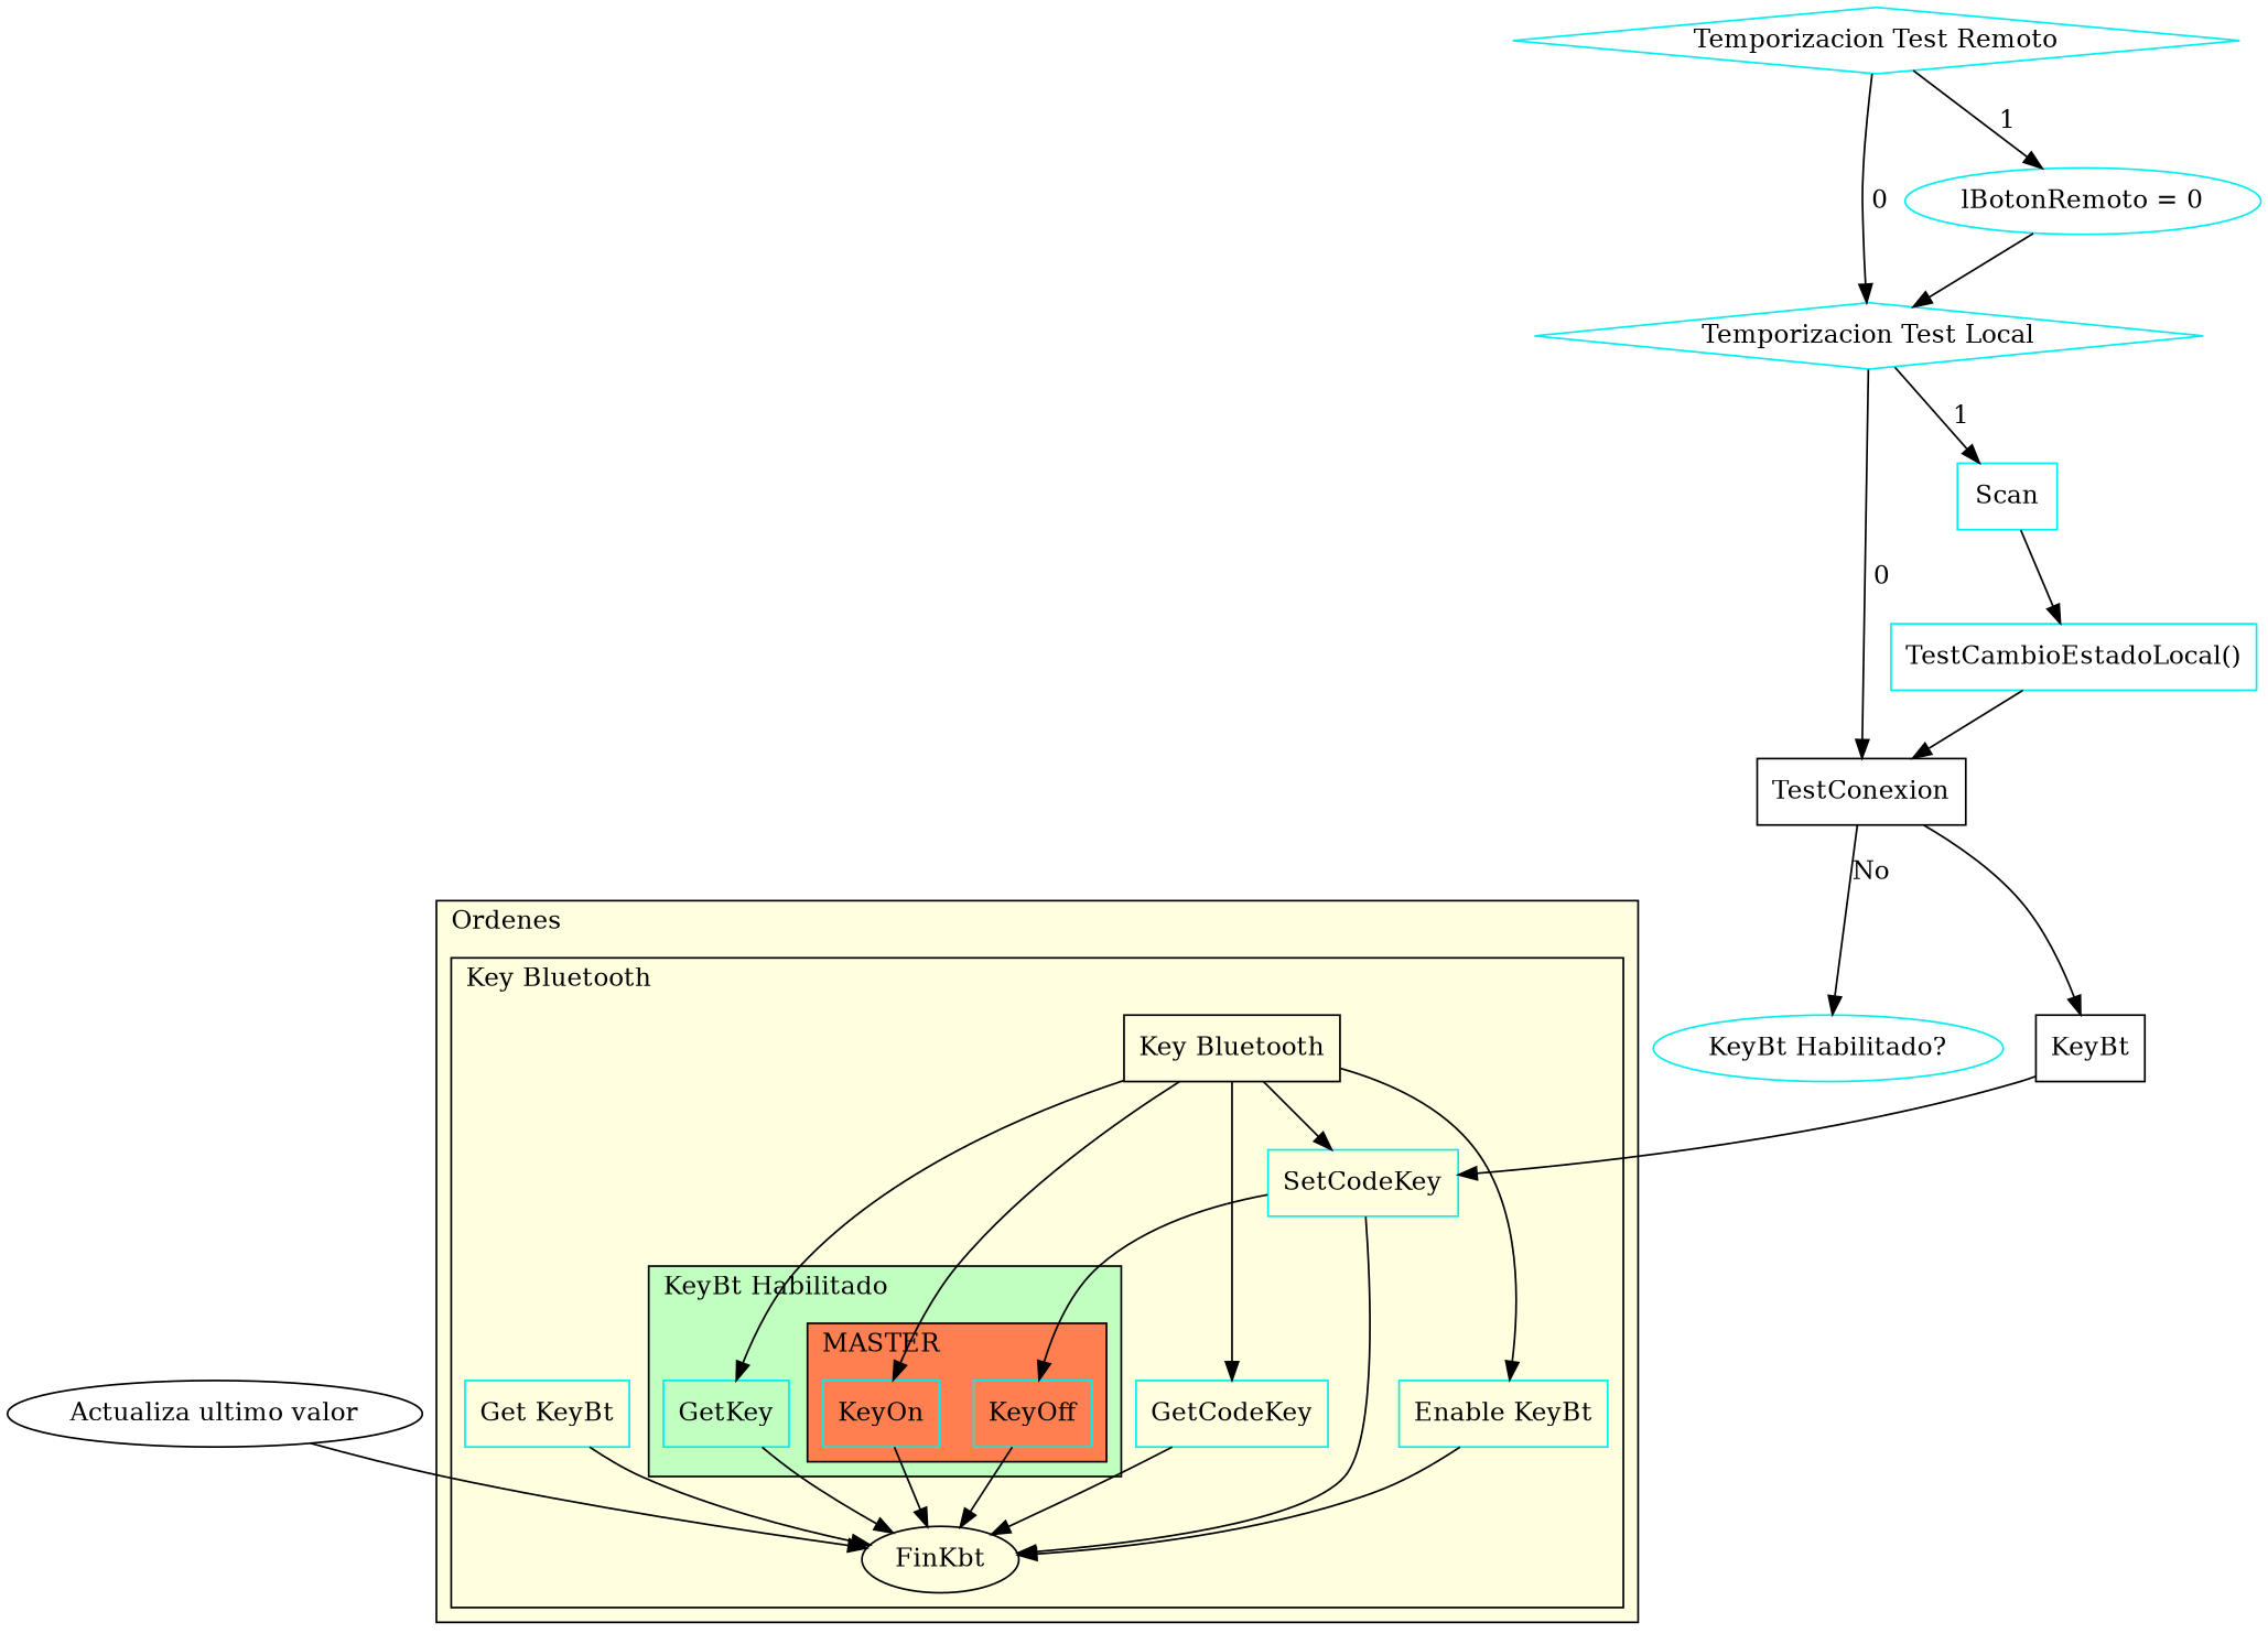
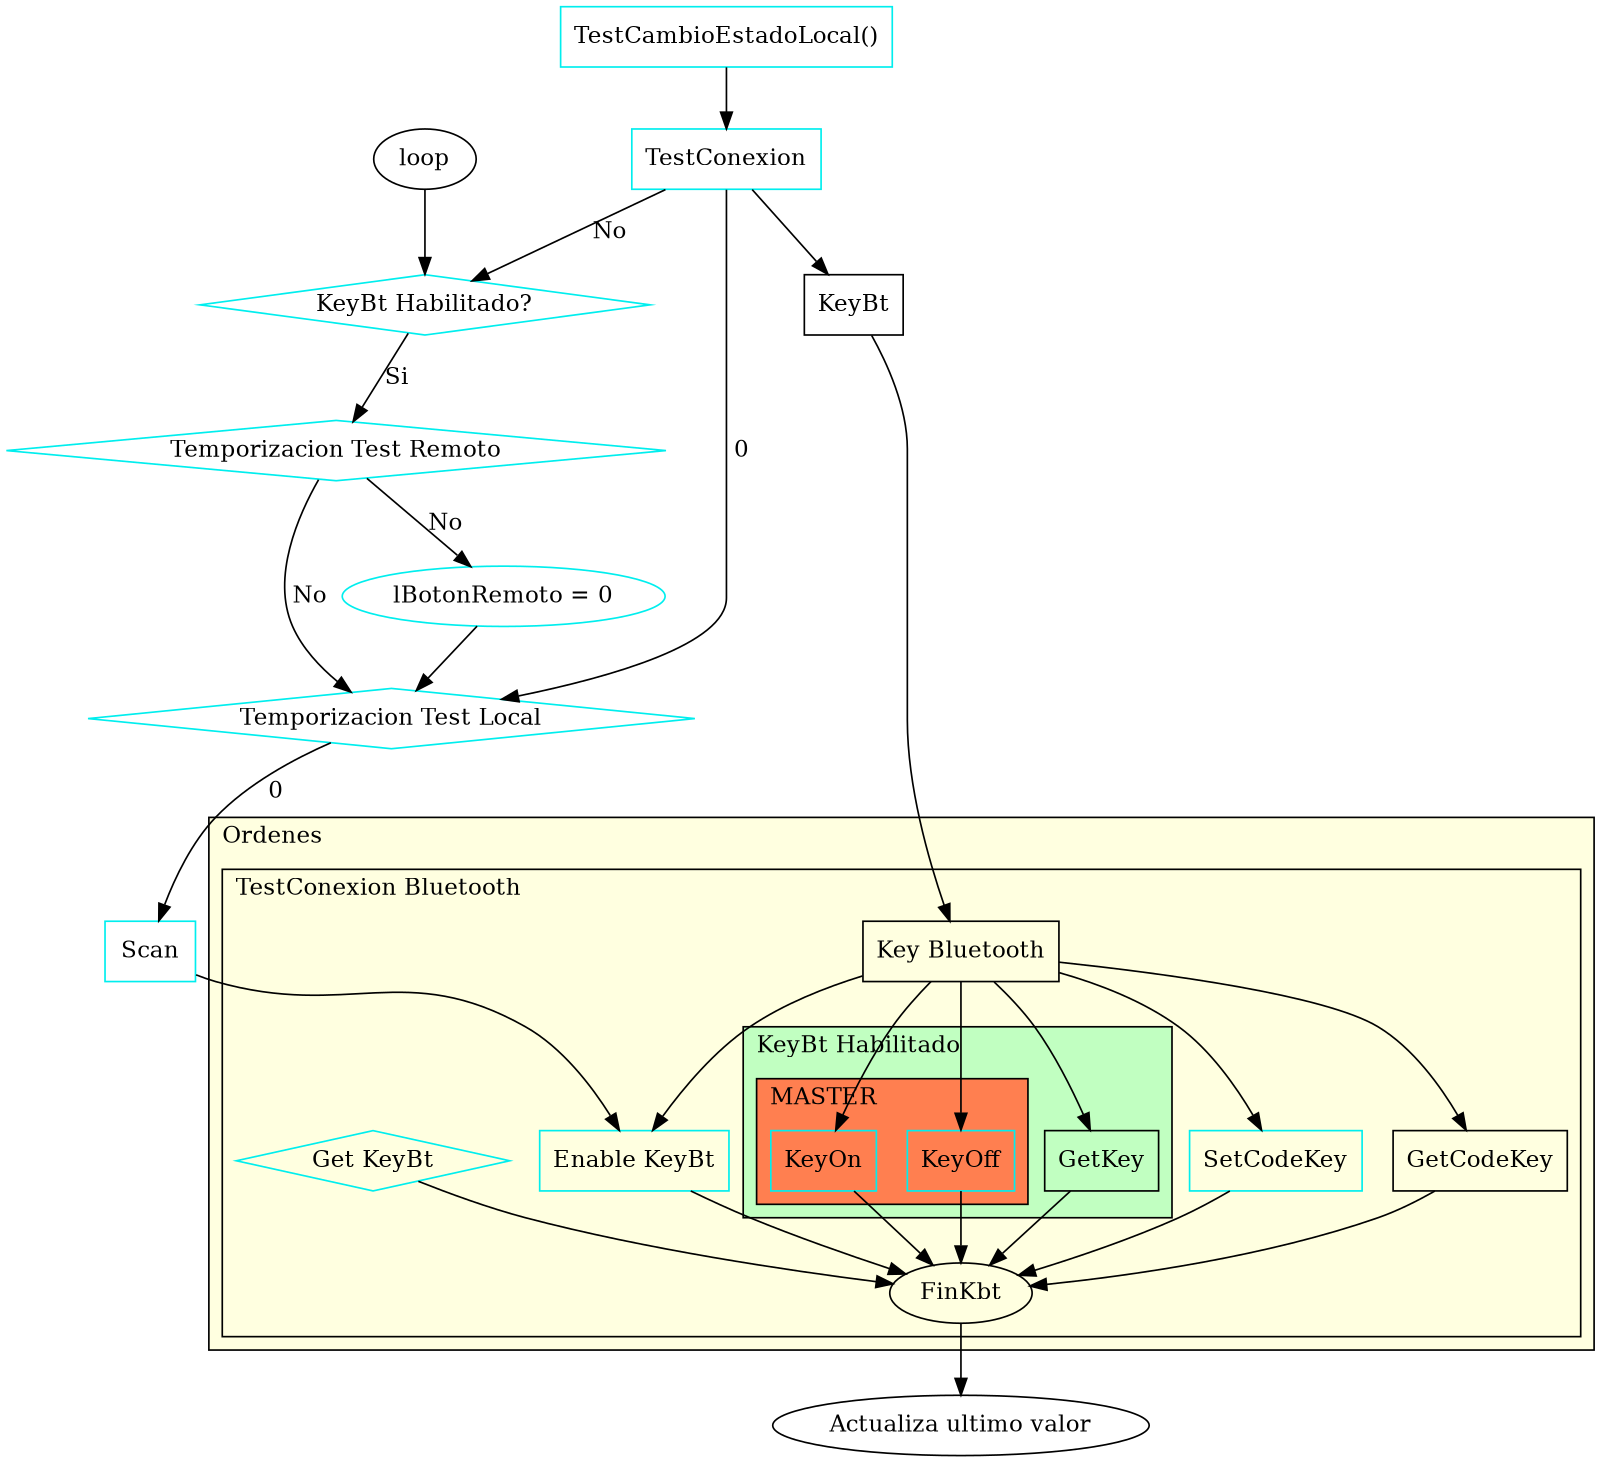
  digraph {
    node [color=cyan2 shape=box]
    n1 [label=KeyOn]
    n2 [label=KeyOff]
-   n3 [label=GetKey]
+   n3 [color=black label=GetKey]
    FinKbt [Label="Fin Kbt" color="" shape=""]
    n5 [label="Key Bluetooth" color=""]
    n6 [label=SetCodeKey]
-   n7 [label=GetCodeKey]
+   n7 [color=black label=GetCodeKey]
    n8 [label="Enable KeyBt"]
-   n9 [label="Get KeyBt"]
+   n9 [label="Get KeyBt" shape=diamond]
    n10 [label="Actualiza ultimo valor" color="" shape=""]
-   n12 [label="KeyBt Habilitado?" shape=ellipse]
+   n11 [label=loop color="" shape=""]
+   n12 [label="KeyBt Habilitado?" shape=diamond]
    n13 [label="Temporizacion Test Remoto" shape=diamond]
    n14 [label="Temporizacion Test Local" shape=diamond]
    n15 [label="lBotonRemoto = 0" shape=ellipse]
-   n16 [label=TestConexion color=""]
+   n16 [label=TestConexion]
    n17 [label=KeyBt color=""]
    n18 [label=Scan]
    n19 [label="TestCambioEstadoLocal()"]
    subgraph cluster_1 {
      bgcolor=lightyellow
      label=Ordenes
      labeljust=l
      subgraph cluster_2 {
        bgcolor=lightyellow
-       label="Key Bluetooth"
+       label="TestConexion Bluetooth"
        labeljust=l
        FinKbt
        n5
        n6
        n7
        n8
        n9
        subgraph cluster_3 {
          bgcolor=darkseagreen1
          label="KeyBt Habilitado"
          labeljust=l
          n3
          subgraph cluster_4 {
            bgcolor=coral
            label=MASTER
            labeljust=l
            n1
            n2
          }
        }
      }
      subgraph cluster_5 {
        bgcolor=lightyellow
        label=Sirena
        labeljust=l
      }
      subgraph cluster_6 {
        bgcolor=lightyellow
        label=PIR
        labeljust=l
      }
    }
    n1 -> FinKbt
    n2 -> FinKbt
    n3 -> FinKbt
-   n10 -> FinKbt
+   FinKbt -> n10
    n5 -> n1
-   n6 -> n2
+   n5 -> n2
    n5 -> n3
    n5 -> n6
    n5 -> n7
    n5 -> n8
    n6 -> FinKbt
    n7 -> FinKbt
    n8 -> FinKbt
    n9 -> FinKbt
-   n13 -> n14 [label=" 0"]
-   n13 -> n15 [label=" 1"]
-   n14 -> n16 [label=" 0"]
-   n14 -> n18 [label=" 1"]
+   n11 -> n12
+   n12 -> n13 [label=Si]
+   n13 -> n14 [label=No]
+   n13 -> n15 [label=No]
+   n16 -> n14 [label=" 0"]
+   n14 -> n18 [label=" 0"]
    n15 -> n14
    n16 -> n12 [label=No]
    n16 -> n17
-   n17 -> n6
-   n18 -> n19
+   n17 -> n5
+   n18 -> n8
    n19 -> n16
  }
